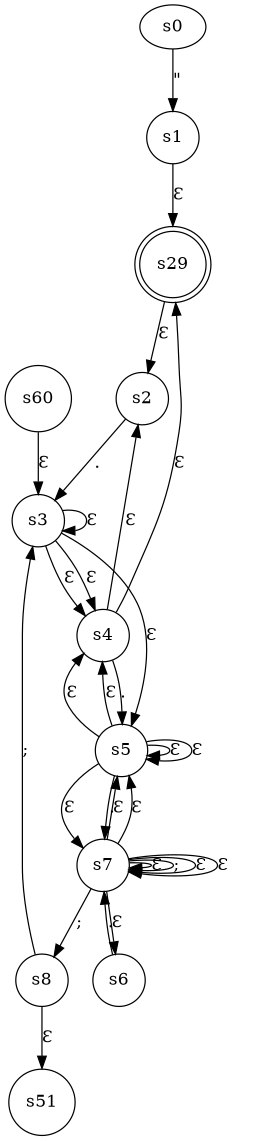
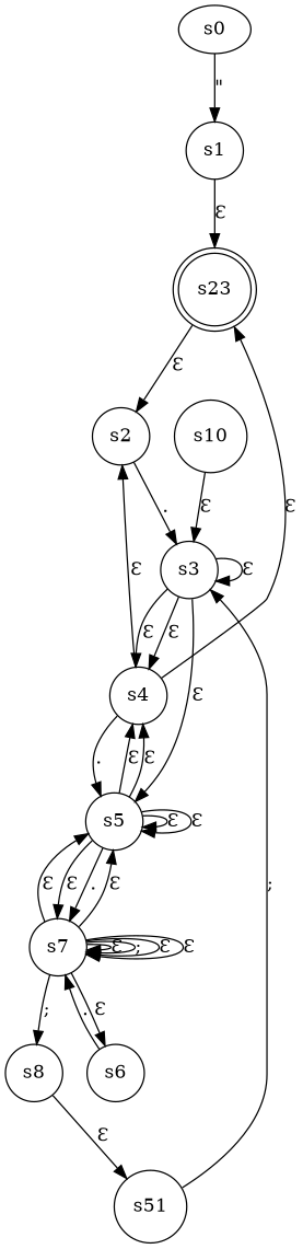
  digraph {
    rankdir=TB
    node [shape=circle]
    s0 [shape=ellipse]
    s1
-   s23 [shape=doublecircle label=s29]
+   s23 [shape=doublecircle]
    s2
    s3
    s4
    s5
    s7
    s6
    s8
    n11 [label=s51]
-   s10 [label=s60]
+   s10
    s0 -> s1 [label="\""]
    s1 -> s23 [label="Ɛ"]
    s23 -> s2 [label="Ɛ"]
    s2 -> s3 [label="."]
    s3 -> s3 [label="Ɛ"]
    s3 -> s4 [label="Ɛ"]
    s3 -> s4 [label="Ɛ"]
    s3 -> s5 [label="Ɛ"]
    s4 -> s23 [label="Ɛ"]
    s4 -> s2 [label="Ɛ"]
    s4 -> s5 [label="."]
    s5 -> s4 [label="Ɛ"]
    s5 -> s4 [label="Ɛ"]
    s5 -> s5 [label="Ɛ"]
    s5 -> s5 [label="Ɛ"]
    s5 -> s7 [label="Ɛ"]
    s5 -> s7 [label="."]
    s7 -> s5 [label="Ɛ"]
    s7 -> s5 [label="Ɛ"]
    s7 -> s7 [label="Ɛ"]
    s7 -> s7 [label=";"]
    s7 -> s7 [label="Ɛ"]
    s7 -> s7 [label="Ɛ"]
    s7 -> s6 [label="Ɛ"]
    s7 -> s8 [label=";"]
    s6 -> s7 [label="."]
    s8 -> n11 [label="Ɛ"]
-   s8 -> s3 [label=";"]
+   n11 -> s3 [label=";"]
    s10 -> s3 [label="Ɛ"]
  }
